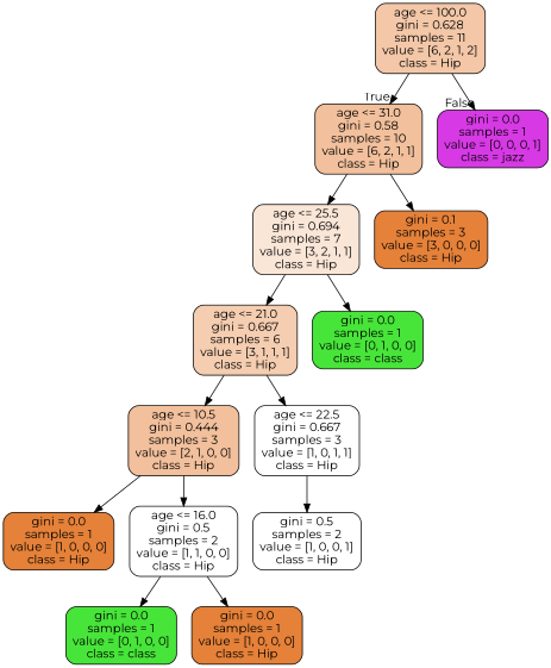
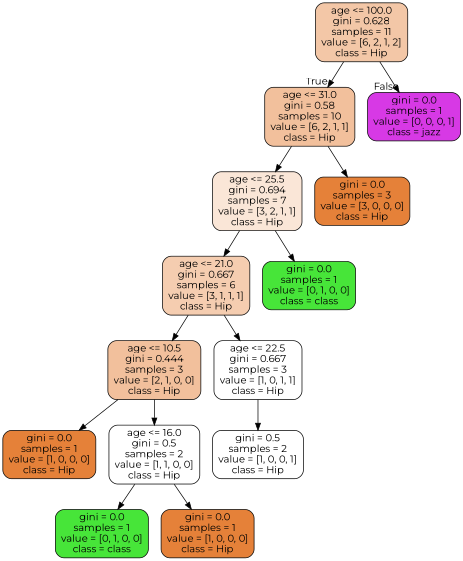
  digraph {
    fontname=Montserrat
    node [color=black fillcolor="#e58139" fontname=Montserrat shape=box style="filled, rounded"]
    edge [fontname=Montserrat]
    n1 [fillcolor="#f3c7a7" label="age <= 100.0\ngini = 0.628\nsamples = 11\nvalue = [6, 2, 1, 2]\nclass = Hip"]
    n2 [fillcolor="#f2c09c" label="age <= 31.0\ngini = 0.58\nsamples = 10\nvalue = [6, 2, 1, 1]\nclass = Hip"]
    n3 [fillcolor="#d739e5" label="gini = 0.0\nsamples = 1\nvalue = [0, 0, 0, 1]\nclass = jazz"]
    n4 [fillcolor="#fae6d7" label="age <= 25.5\ngini = 0.694\nsamples = 7\nvalue = [3, 2, 1, 1]\nclass = Hip"]
-   n5 [label="gini = 0.1\nsamples = 3\nvalue = [3, 0, 0, 0]\nclass = Hip"]
+   n5 [label="gini = 0.0\nsamples = 3\nvalue = [3, 0, 0, 0]\nclass = Hip"]
    n6 [fillcolor="#f5cdb0" label="age <= 21.0\ngini = 0.667\nsamples = 6\nvalue = [3, 1, 1, 1]\nclass = Hip"]
    n7 [fillcolor="#47e539" label="gini = 0.0\nsamples = 1\nvalue = [0, 1, 0, 0]\nclass = class"]
    n8 [fillcolor="#f2c09c" label="age <= 10.5\ngini = 0.444\nsamples = 3\nvalue = [2, 1, 0, 0]\nclass = Hip"]
    n9 [fillcolor="#ffffff" label="age <= 22.5\ngini = 0.667\nsamples = 3\nvalue = [1, 0, 1, 1]\nclass = Hip"]
    n10 [label="gini = 0.0\nsamples = 1\nvalue = [1, 0, 0, 0]\nclass = Hip"]
    n11 [fillcolor="#ffffff" label="age <= 16.0\ngini = 0.5\nsamples = 2\nvalue = [1, 1, 0, 0]\nclass = Hip"]
    n12 [fillcolor="#ffffff" label="gini = 0.5\nsamples = 2\nvalue = [1, 0, 0, 1]\nclass = Hip"]
    n13 [fillcolor="#47e539" label="gini = 0.0\nsamples = 1\nvalue = [0, 1, 0, 0]\nclass = class"]
    n14 [label="gini = 0.0\nsamples = 1\nvalue = [1, 0, 0, 0]\nclass = Hip"]
    n1 -> n2 [headlabel=True labelangle=45 labeldistance=2.5]
    n1 -> n3 [headlabel=False labelangle=-45 labeldistance=2.5]
    n2 -> n4
    n2 -> n5
    n4 -> n6
    n4 -> n7
    n6 -> n8
    n6 -> n9
    n8 -> n10
    n8 -> n11
    n9 -> n12
    n11 -> n13
    n11 -> n14
  }
